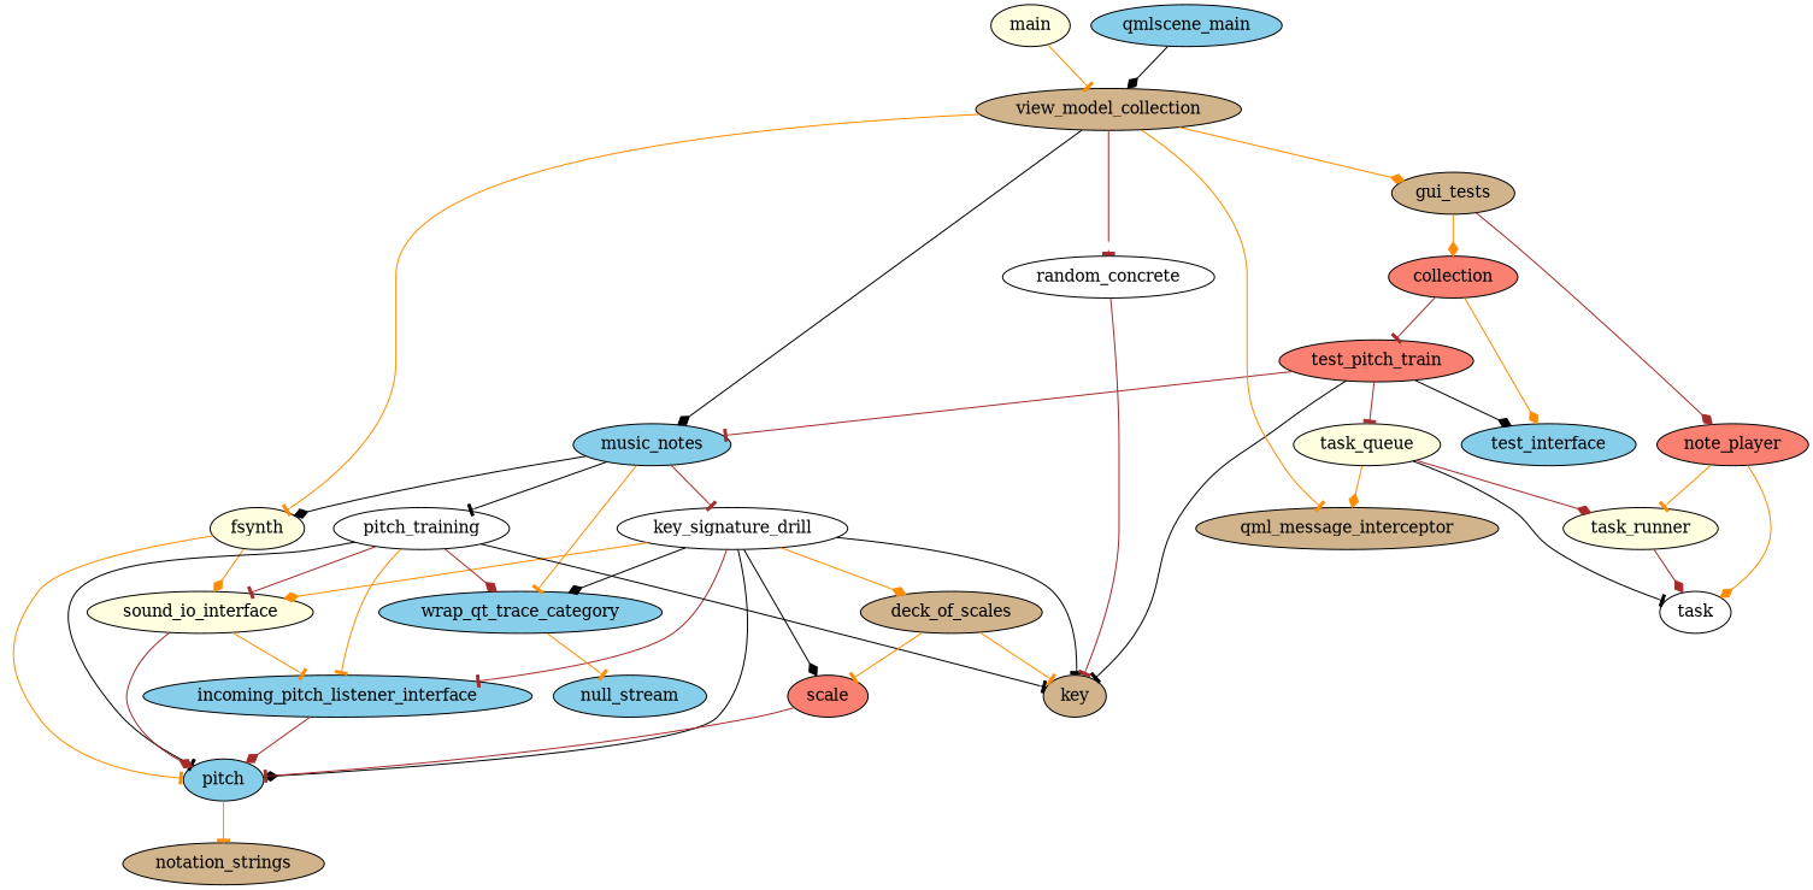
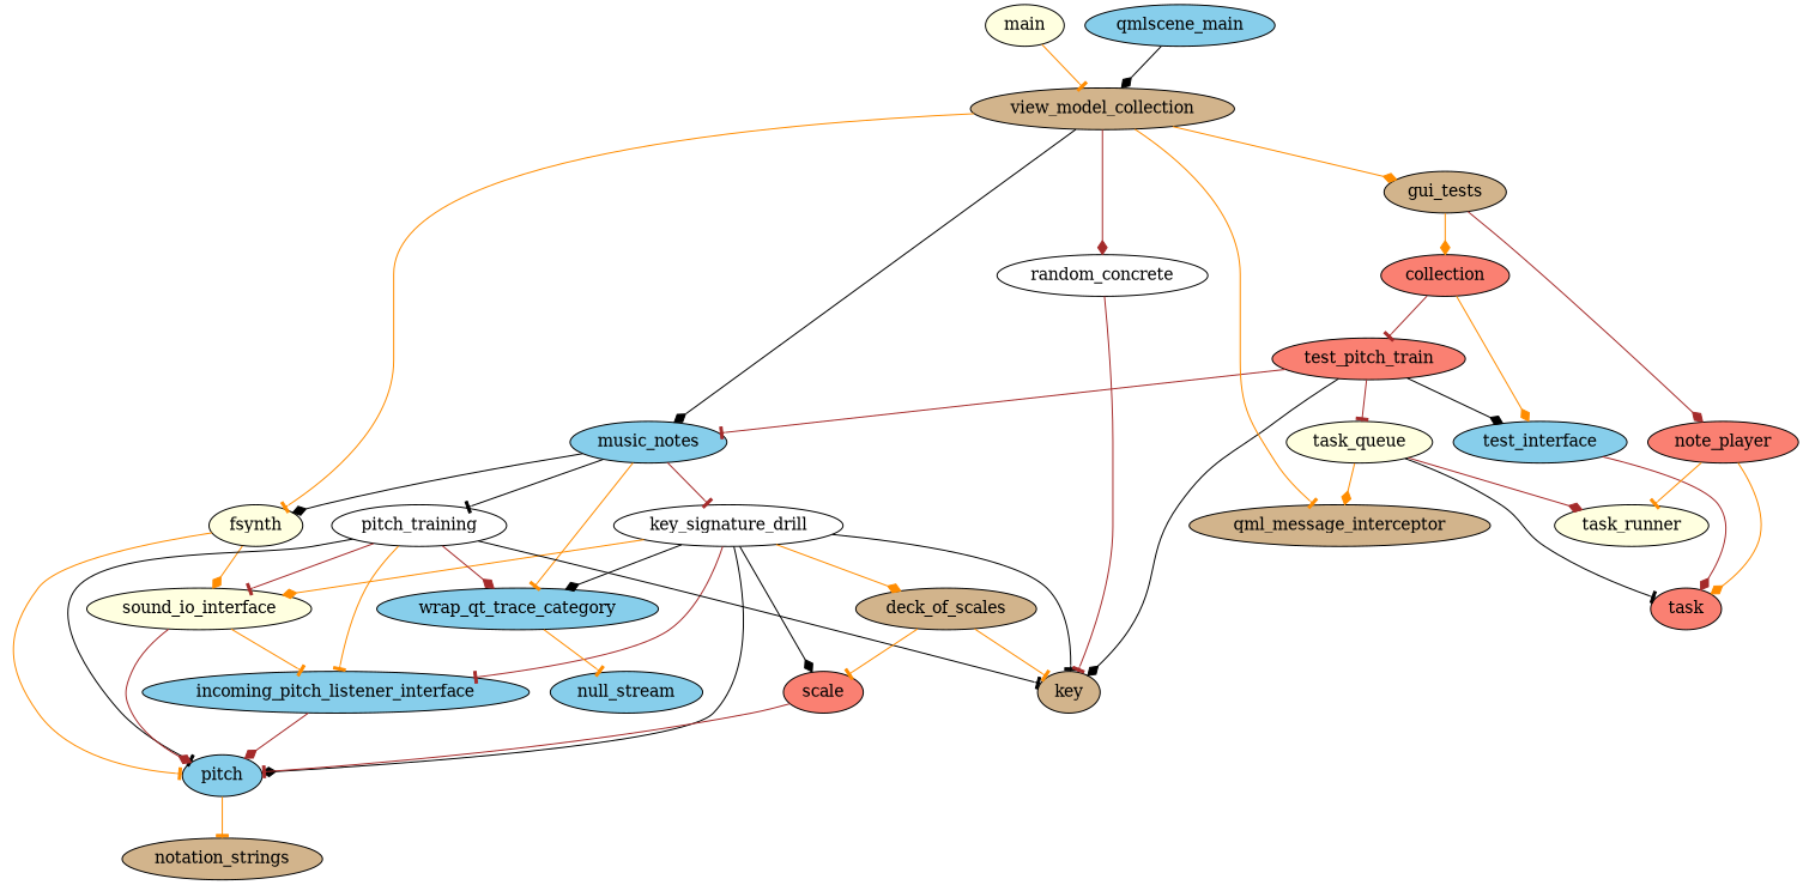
  digraph {
    clusterrank=local
    fontname=Helvetica
    fontsize=16
    node [fillcolor=skyblue style=filled]
    edge [arrowhead=tee color=darkorange]
    collection [fillcolor=salmon]
    test_interface
    test_pitch_train [fillcolor=salmon]
    n4 [fillcolor=tan label=key]
    music_notes
    task_queue [fillcolor=lightyellow]
    fsynth [fillcolor=lightyellow]
    key_signature_drill [fillcolor=white]
    wrap_qt_trace_category
    pitch_training [fillcolor=white]
-   task [fillcolor=white]
+   task [fillcolor=salmon]
    task_runner [fillcolor=lightyellow]
    qml_message_interceptor [fillcolor=tan]
    deck_of_scales [fillcolor=tan]
    scale [fillcolor=salmon]
    pitch
    notation_strings [fillcolor=tan]
    sound_io_interface [fillcolor=lightyellow]
    incoming_pitch_listener_interface
    gui_tests [fillcolor=tan]
    note_player [fillcolor=salmon]
    null_stream
    main [fillcolor=lightyellow]
    view_model_collection [fillcolor=tan]
    random_concrete [fillcolor=white]
    qmlscene_main
    collection -> test_interface [arrowhead=diamond]
    collection -> test_pitch_train [color=brown]
    test_pitch_train -> test_interface [arrowhead=diamond color=black]
-   test_pitch_train -> n4 [color=black]
+   test_pitch_train -> n4 [arrowhead=diamond color=black]
    test_pitch_train -> music_notes [color=brown]
    test_pitch_train -> task_queue [color=brown]
    music_notes -> fsynth [arrowhead=diamond color=black]
    music_notes -> key_signature_drill [color=brown]
    music_notes -> wrap_qt_trace_category
    music_notes -> pitch_training [color=black]
    task_queue -> task [color=black]
    task_queue -> task_runner [arrowhead=diamond color=brown]
    task_queue -> qml_message_interceptor [arrowhead=diamond]
    fsynth -> pitch
    fsynth -> sound_io_interface [arrowhead=diamond]
    key_signature_drill -> n4 [color=black]
    key_signature_drill -> wrap_qt_trace_category [arrowhead=diamond color=black]
    key_signature_drill -> deck_of_scales [arrowhead=diamond]
    key_signature_drill -> scale [arrowhead=diamond color=black]
    key_signature_drill -> pitch [arrowhead=diamond color=black]
    key_signature_drill -> sound_io_interface [arrowhead=diamond]
    key_signature_drill -> incoming_pitch_listener_interface [color=brown]
    wrap_qt_trace_category -> null_stream
    pitch_training -> n4 [color=black]
    pitch_training -> wrap_qt_trace_category [arrowhead=diamond color=brown]
    pitch_training -> pitch [color=black]
    pitch_training -> sound_io_interface [color=brown]
    pitch_training -> incoming_pitch_listener_interface
-   task_runner -> task [arrowhead=diamond color=brown]
+   test_interface -> task [arrowhead=diamond color=brown]
    deck_of_scales -> n4
    deck_of_scales -> scale
    scale -> pitch [color=brown]
    pitch -> notation_strings
    sound_io_interface -> pitch [arrowhead=diamond color=brown]
    sound_io_interface -> incoming_pitch_listener_interface
    incoming_pitch_listener_interface -> pitch [arrowhead=diamond color=brown]
    gui_tests -> collection [arrowhead=diamond]
    gui_tests -> note_player [arrowhead=diamond color=brown]
    note_player -> task [arrowhead=diamond]
    note_player -> task_runner
    main -> view_model_collection
    view_model_collection -> music_notes [arrowhead=diamond color=black]
    view_model_collection -> fsynth
    view_model_collection -> qml_message_interceptor
    view_model_collection -> gui_tests [arrowhead=diamond]
-   view_model_collection -> random_concrete [color=brown]
+   view_model_collection -> random_concrete [arrowhead=diamond color=brown]
    random_concrete -> n4 [color=brown]
    qmlscene_main -> view_model_collection [arrowhead=diamond color=black]
  }
